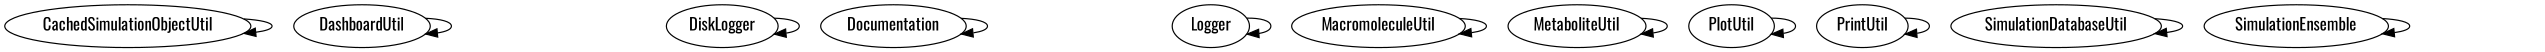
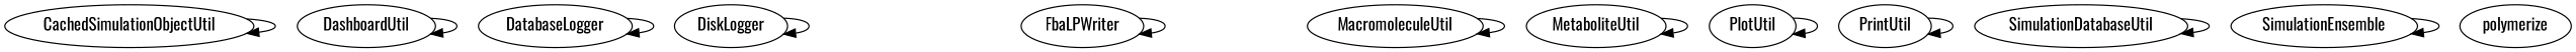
  digraph {
    fontname=Oswald
    node [fontname=Oswald]
    edge [fontname=Oswald]
    CachedSimulationObjectUtil
    DashboardUtil
+   DatabaseLogger
    DiskLogger
-   Documentation
-   Logger
+   FbaLPWriter
    MacromoleculeUtil
    MetaboliteUtil
    PlotUtil
    PrintUtil
    SimulationDatabaseUtil
    SimulationEnsemble
+   polymerize
    CachedSimulationObjectUtil -> CachedSimulationObjectUtil
    DashboardUtil -> DashboardUtil
+   DatabaseLogger -> DatabaseLogger
    DiskLogger -> DiskLogger
-   Documentation -> Documentation
-   Logger -> Logger
+   FbaLPWriter -> FbaLPWriter
    MacromoleculeUtil -> MacromoleculeUtil
    MetaboliteUtil -> MetaboliteUtil
    PlotUtil -> PlotUtil
    PrintUtil -> PrintUtil
    SimulationDatabaseUtil -> SimulationDatabaseUtil
    SimulationEnsemble -> SimulationEnsemble
  }
